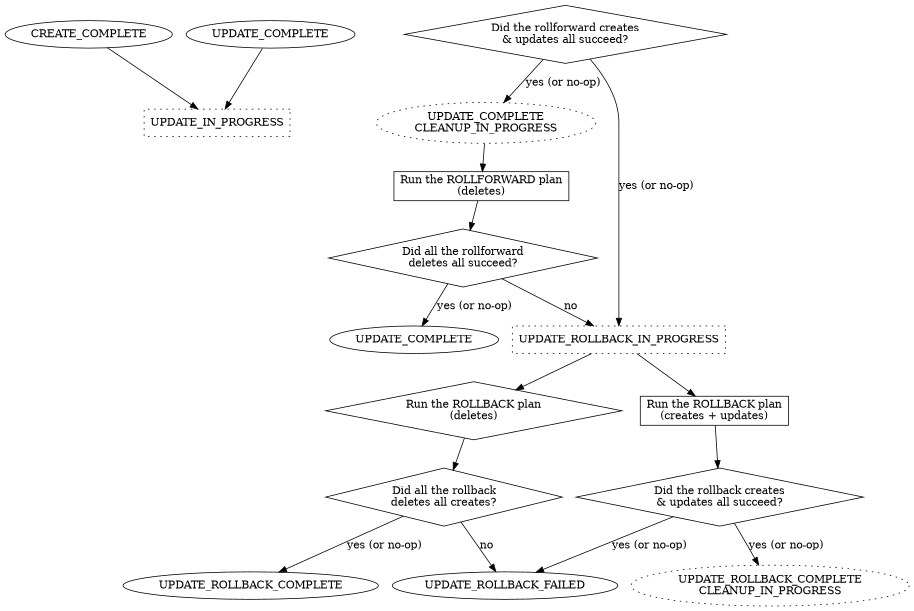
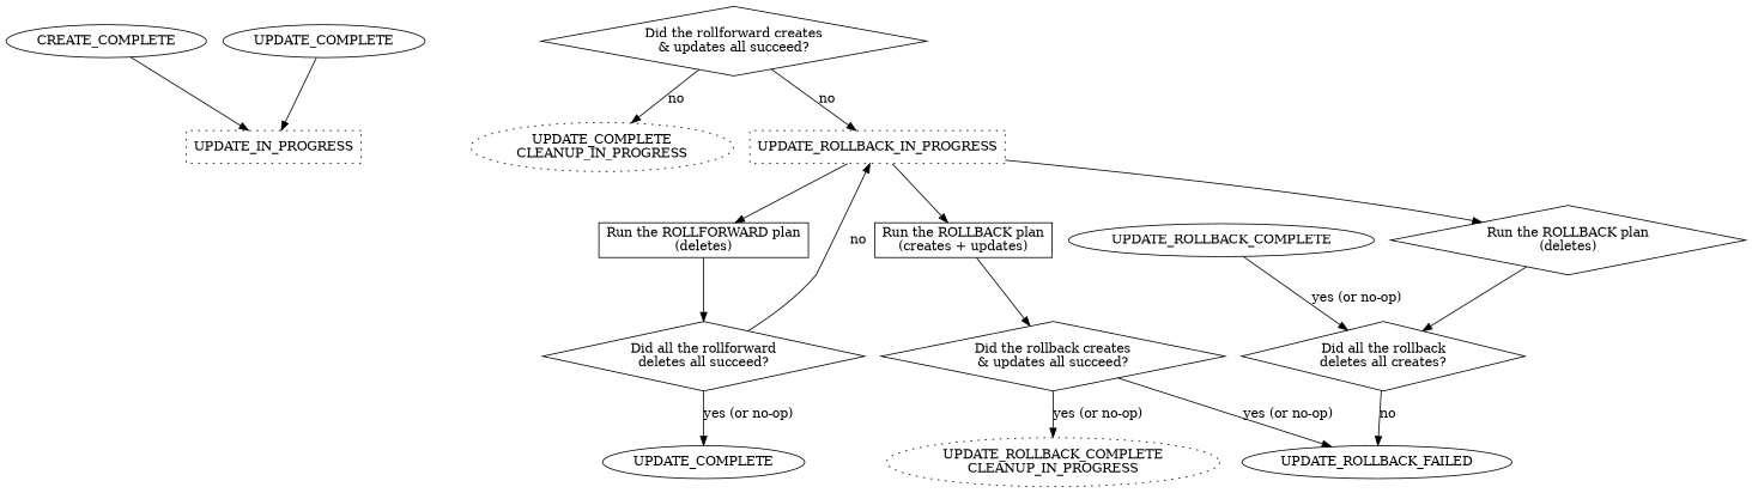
  digraph {
    UPDATE_IN_PROGRESS [shape=box style=dotted]
    CREATE_COMPLETE
    UPDATE_COMPLETE
    n4 [label="UPDATE_COMPLETE\nCLEANUP_IN_PROGRESS" style=dotted]
    n5 [label="Run the ROLLFORWARD plan\n(deletes)" shape=rect]
    n6 [label="Did all the rollforward\ndeletes all succeed?" shape=diamond]
    n7 [label="UPDATE_ROLLBACK_COMPLETE\nCLEANUP_IN_PROGRESS" style=dotted]
    n8 [label="Run the ROLLBACK plan\n(deletes)" shape=diamond]
    n9 [label="Did all the rollback\ndeletes all creates?" shape=diamond]
    UPDATE_ROLLBACK_IN_PROGRESS [shape=box style=dotted]
    n11 [label="Run the ROLLBACK plan\n(creates + updates)" shape=rect]
    n12 [label="Did the rollback creates\n& updates all succeed?" shape=diamond]
    n13 [label="Did the rollforward creates\n& updates all succeed?" shape=diamond]
    n14 [label=UPDATE_COMPLETE]
    UPDATE_ROLLBACK_FAILED
    UPDATE_ROLLBACK_COMPLETE
    CREATE_COMPLETE -> UPDATE_IN_PROGRESS
    UPDATE_COMPLETE -> UPDATE_IN_PROGRESS
-   n4 -> n5
+   UPDATE_ROLLBACK_IN_PROGRESS -> n5
    n5 -> n6
    n6 -> UPDATE_ROLLBACK_IN_PROGRESS [label=no]
    n6 -> n14 [label="yes (or no-op)"]
    n8 -> n9
    n9 -> UPDATE_ROLLBACK_FAILED [label=no]
-   n9 -> UPDATE_ROLLBACK_COMPLETE [label="yes (or no-op)"]
+   UPDATE_ROLLBACK_COMPLETE -> n9 [label="yes (or no-op)"]
    UPDATE_ROLLBACK_IN_PROGRESS -> n8
    UPDATE_ROLLBACK_IN_PROGRESS -> n11
    n11 -> n12
    n12 -> n7 [label="yes (or no-op)"]
    n12 -> UPDATE_ROLLBACK_FAILED [label="yes (or no-op)"]
-   n13 -> n4 [label="yes (or no-op)"]
-   n13 -> UPDATE_ROLLBACK_IN_PROGRESS [label="yes (or no-op)"]
+   n13 -> n4 [label=no]
+   n13 -> UPDATE_ROLLBACK_IN_PROGRESS [label=no]
  }
